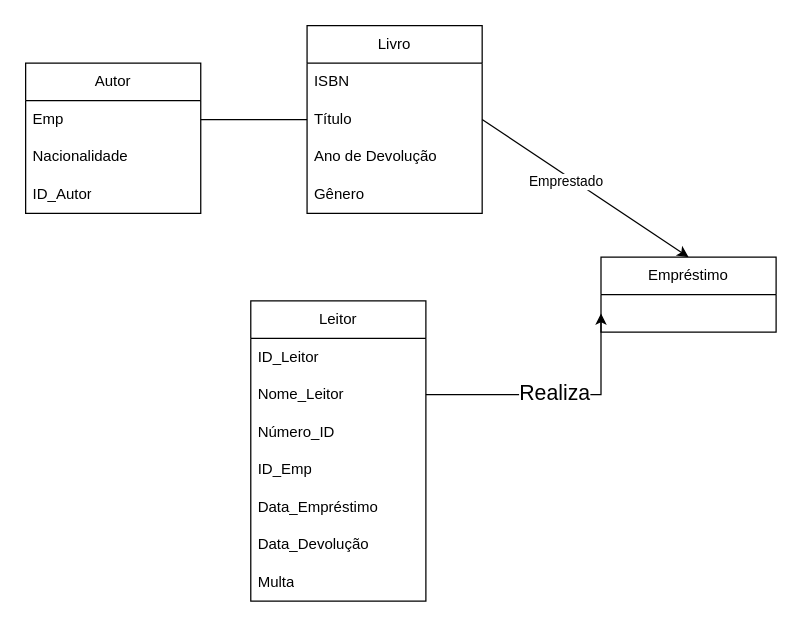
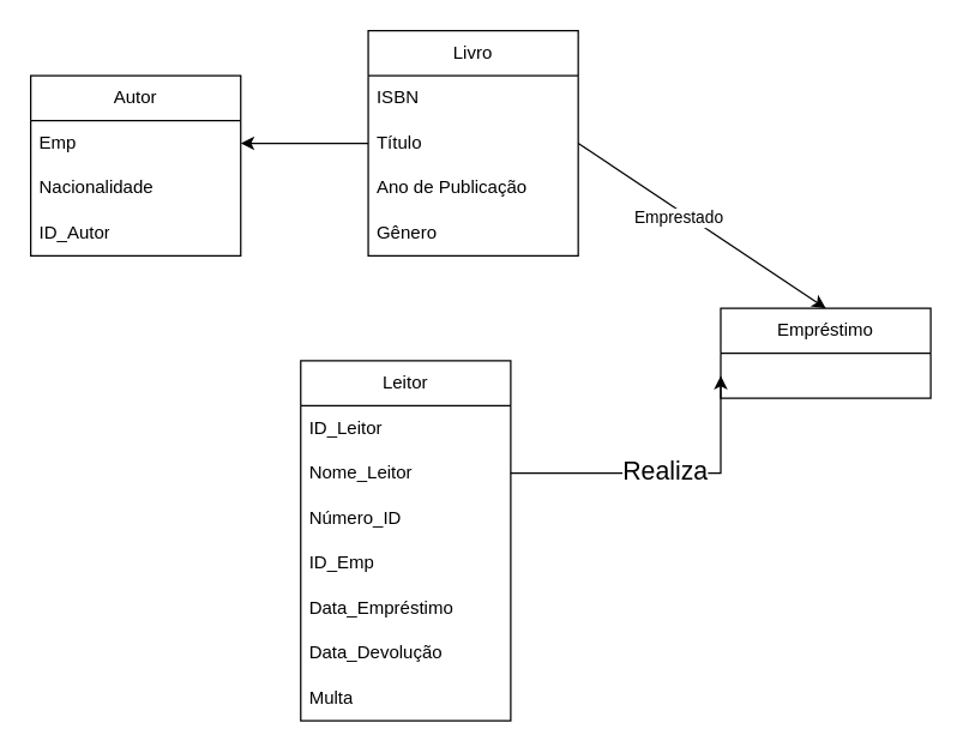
  <mxCell id="0" />
  <mxCell id="1" parent="0" />
  <mxCell id="2" value="Livro" style="swimlane;fontStyle=0;childLayout=stackLayout;horizontal=1;startSize=30;horizontalStack=0;resizeParent=1;resizeParentMax=0;resizeLast=0;collapsible=1;marginBottom=0;whiteSpace=wrap;html=1;" vertex="1" parent="1"><mxGeometry x="245" y="20" width="140" height="150" as="geometry" /></mxCell>
  <mxCell id="3" value="ISBN" style="text;strokeColor=none;fillColor=none;align=left;verticalAlign=middle;spacingLeft=4;spacingRight=4;overflow=hidden;points=[[0,0.5],[1,0.5]];portConstraint=eastwest;rotatable=0;whiteSpace=wrap;html=1;" vertex="1" parent="2"><mxGeometry y="30" width="140" height="30" as="geometry" /></mxCell>
  <mxCell id="4" value="Título" style="text;strokeColor=none;fillColor=none;align=left;verticalAlign=middle;spacingLeft=4;spacingRight=4;overflow=hidden;points=[[0,0.5],[1,0.5]];portConstraint=eastwest;rotatable=0;whiteSpace=wrap;html=1;" vertex="1" parent="2"><mxGeometry y="60" width="140" height="30" as="geometry" /></mxCell>
- <mxCell id="5" value="Ano de Devolução" style="text;strokeColor=none;fillColor=none;align=left;verticalAlign=middle;spacingLeft=4;spacingRight=4;overflow=hidden;points=[[0,0.5],[1,0.5]];portConstraint=eastwest;rotatable=0;whiteSpace=wrap;html=1;" vertex="1" parent="2"><mxGeometry y="90" width="140" height="30" as="geometry" /></mxCell>
+ <mxCell id="5" value="Ano de Publicação" style="text;strokeColor=none;fillColor=none;align=left;verticalAlign=middle;spacingLeft=4;spacingRight=4;overflow=hidden;points=[[0,0.5],[1,0.5]];portConstraint=eastwest;rotatable=0;whiteSpace=wrap;html=1;" vertex="1" parent="2"><mxGeometry y="90" width="140" height="30" as="geometry" /></mxCell>
  <mxCell id="6" value="Gênero" style="text;strokeColor=none;fillColor=none;align=left;verticalAlign=middle;spacingLeft=4;spacingRight=4;overflow=hidden;points=[[0,0.5],[1,0.5]];portConstraint=eastwest;rotatable=0;whiteSpace=wrap;html=1;" vertex="1" parent="2"><mxGeometry y="120" width="140" height="30" as="geometry" /></mxCell>
  <mxCell id="7" value="Autor" style="swimlane;fontStyle=0;childLayout=stackLayout;horizontal=1;startSize=30;horizontalStack=0;resizeParent=1;resizeParentMax=0;resizeLast=0;collapsible=1;marginBottom=0;whiteSpace=wrap;html=1;" vertex="1" parent="1"><mxGeometry x="20" y="50" width="140" height="120" as="geometry" /></mxCell>
  <mxCell id="8" value="Emp" style="text;strokeColor=none;fillColor=none;align=left;verticalAlign=middle;spacingLeft=4;spacingRight=4;overflow=hidden;points=[[0,0.5],[1,0.5]];portConstraint=eastwest;rotatable=0;whiteSpace=wrap;html=1;" vertex="1" parent="7"><mxGeometry y="30" width="140" height="30" as="geometry" /></mxCell>
  <mxCell id="9" value="Nacionalidade" style="text;strokeColor=none;fillColor=none;align=left;verticalAlign=middle;spacingLeft=4;spacingRight=4;overflow=hidden;points=[[0,0.5],[1,0.5]];portConstraint=eastwest;rotatable=0;whiteSpace=wrap;html=1;" vertex="1" parent="7"><mxGeometry y="60" width="140" height="30" as="geometry" /></mxCell>
  <mxCell id="10" value="ID_Autor" style="text;strokeColor=none;fillColor=none;align=left;verticalAlign=middle;spacingLeft=4;spacingRight=4;overflow=hidden;points=[[0,0.5],[1,0.5]];portConstraint=eastwest;rotatable=0;whiteSpace=wrap;html=1;" vertex="1" parent="7"><mxGeometry y="90" width="140" height="30" as="geometry" /></mxCell>
  <mxCell id="11" value="Leitor" style="swimlane;fontStyle=0;childLayout=stackLayout;horizontal=1;startSize=30;horizontalStack=0;resizeParent=1;resizeParentMax=0;resizeLast=0;collapsible=1;marginBottom=0;whiteSpace=wrap;html=1;" vertex="1" parent="1"><mxGeometry x="200" y="240" width="140" height="240" as="geometry" /></mxCell>
  <mxCell id="12" value="ID_Leitor" style="text;strokeColor=none;fillColor=none;align=left;verticalAlign=middle;spacingLeft=4;spacingRight=4;overflow=hidden;points=[[0,0.5],[1,0.5]];portConstraint=eastwest;rotatable=0;whiteSpace=wrap;html=1;" vertex="1" parent="11"><mxGeometry y="30" width="140" height="30" as="geometry" /></mxCell>
  <mxCell id="13" value="Nome_Leitor" style="text;strokeColor=none;fillColor=none;align=left;verticalAlign=middle;spacingLeft=4;spacingRight=4;overflow=hidden;points=[[0,0.5],[1,0.5]];portConstraint=eastwest;rotatable=0;whiteSpace=wrap;html=1;" vertex="1" parent="11"><mxGeometry y="60" width="140" height="30" as="geometry" /></mxCell>
  <mxCell id="14" value="Número_ID" style="text;strokeColor=none;fillColor=none;align=left;verticalAlign=middle;spacingLeft=4;spacingRight=4;overflow=hidden;points=[[0,0.5],[1,0.5]];portConstraint=eastwest;rotatable=0;whiteSpace=wrap;html=1;" vertex="1" parent="11"><mxGeometry y="90" width="140" height="30" as="geometry" /></mxCell>
  <mxCell id="15" value="ID_Emp" style="text;strokeColor=none;fillColor=none;align=left;verticalAlign=middle;spacingLeft=4;spacingRight=4;overflow=hidden;points=[[0,0.5],[1,0.5]];portConstraint=eastwest;rotatable=0;whiteSpace=wrap;html=1;" vertex="1" parent="11"><mxGeometry y="120" width="140" height="30" as="geometry" /></mxCell>
  <mxCell id="16" value="Data_Empréstimo" style="text;strokeColor=none;fillColor=none;align=left;verticalAlign=middle;spacingLeft=4;spacingRight=4;overflow=hidden;points=[[0,0.5],[1,0.5]];portConstraint=eastwest;rotatable=0;whiteSpace=wrap;html=1;" vertex="1" parent="11"><mxGeometry y="150" width="140" height="30" as="geometry" /></mxCell>
  <mxCell id="17" value="Data_Devolução" style="text;strokeColor=none;fillColor=none;align=left;verticalAlign=middle;spacingLeft=4;spacingRight=4;overflow=hidden;points=[[0,0.5],[1,0.5]];portConstraint=eastwest;rotatable=0;whiteSpace=wrap;html=1;" vertex="1" parent="11"><mxGeometry y="180" width="140" height="30" as="geometry" /></mxCell>
  <mxCell id="18" value="Multa" style="text;strokeColor=none;fillColor=none;align=left;verticalAlign=middle;spacingLeft=4;spacingRight=4;overflow=hidden;points=[[0,0.5],[1,0.5]];portConstraint=eastwest;rotatable=0;whiteSpace=wrap;html=1;" vertex="1" parent="11"><mxGeometry y="210" width="140" height="30" as="geometry" /></mxCell>
  <mxCell id="19" value="Empréstimo" style="swimlane;fontStyle=0;childLayout=stackLayout;horizontal=1;startSize=30;horizontalStack=0;resizeParent=1;resizeParentMax=0;resizeLast=0;collapsible=1;marginBottom=0;whiteSpace=wrap;html=1;" vertex="1" parent="1"><mxGeometry x="480" y="205" width="140" height="60" as="geometry" /></mxCell>
  <mxCell id="20" value="Realiza" style="edgeStyle=orthogonalEdgeStyle;rounded=0;orthogonalLoop=1;jettySize=auto;html=1;entryX=0;entryY=0.75;entryDx=0;entryDy=0;fontSize=17;" edge="1" parent="1" source="13" target="19"><mxGeometry relative="1" as="geometry"><mxPoint x="220" y="315" as="targetPoint" /><Array as="points"><mxPoint x="460" y="315" /><mxPoint x="460" y="315" /></Array></mxGeometry></mxCell>
- <mxCell id="21" style="edgeStyle=orthogonalEdgeStyle;rounded=0;orthogonalLoop=1;jettySize=auto;html=1;endArrow=none;" edge="1" parent="1" source="4" target="8"><mxGeometry relative="1" as="geometry" /></mxCell>
+ <mxCell id="21" style="edgeStyle=orthogonalEdgeStyle;rounded=0;orthogonalLoop=1;jettySize=auto;html=1;" edge="1" parent="1" source="4" target="8"><mxGeometry relative="1" as="geometry" /></mxCell>
  <mxCell id="22" value="" style="endArrow=classic;html=1;rounded=0;exitX=1;exitY=0.5;exitDx=0;exitDy=0;entryX=0.5;entryY=0;entryDx=0;entryDy=0;" edge="1" parent="1" source="4" target="19"><mxGeometry width="50" height="50" relative="1" as="geometry"><mxPoint x="350" y="260" as="sourcePoint" /><mxPoint x="570" y="95" as="targetPoint" /></mxGeometry></mxCell>
  <mxCell id="23" value="Emprestado" style="edgeLabel;html=1;align=center;verticalAlign=middle;resizable=0;points=[];" vertex="1" connectable="0" parent="22"><mxGeometry x="-0.164" y="-4" relative="1" as="geometry"><mxPoint as="offset" /></mxGeometry></mxCell>
